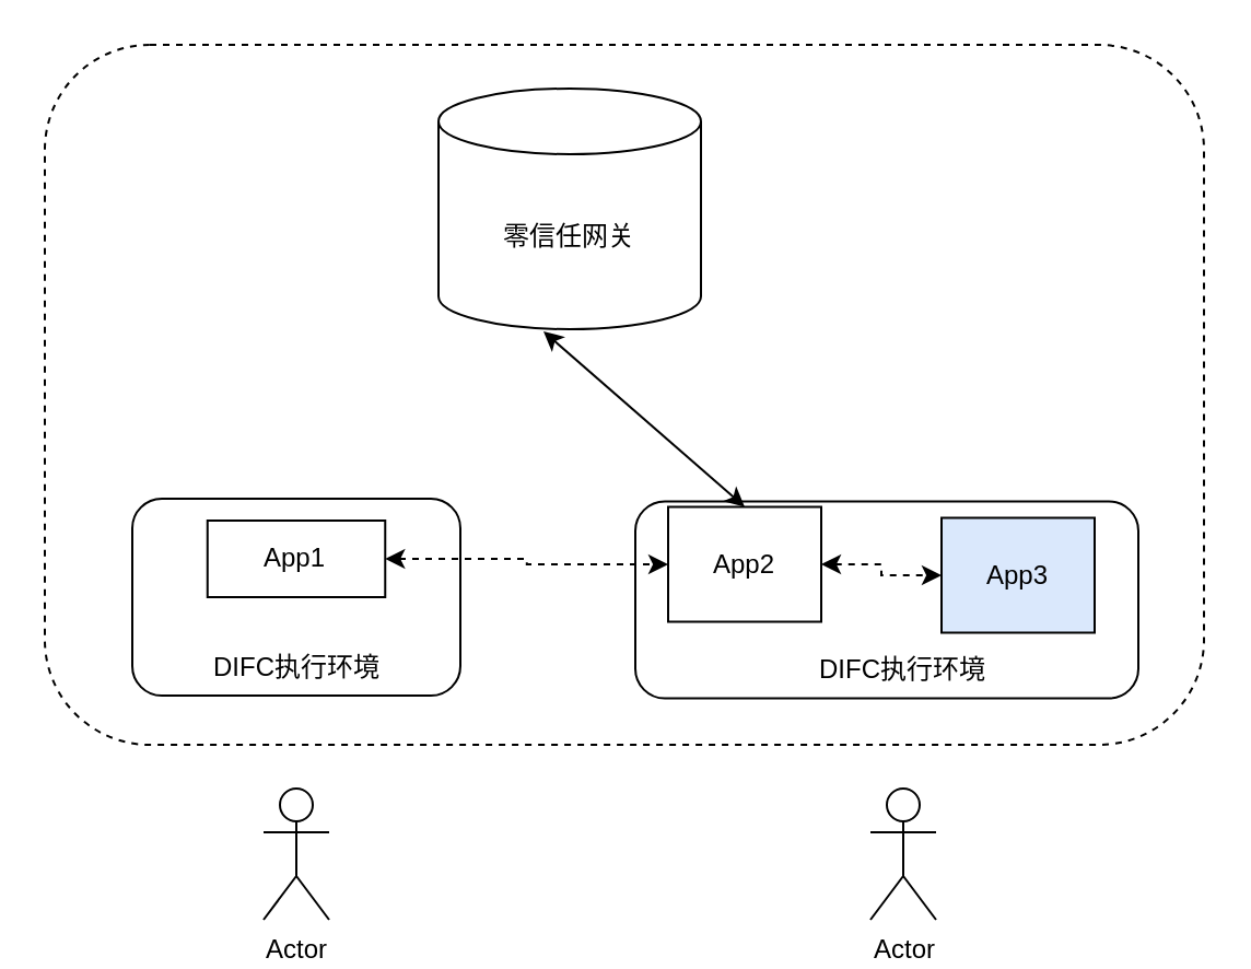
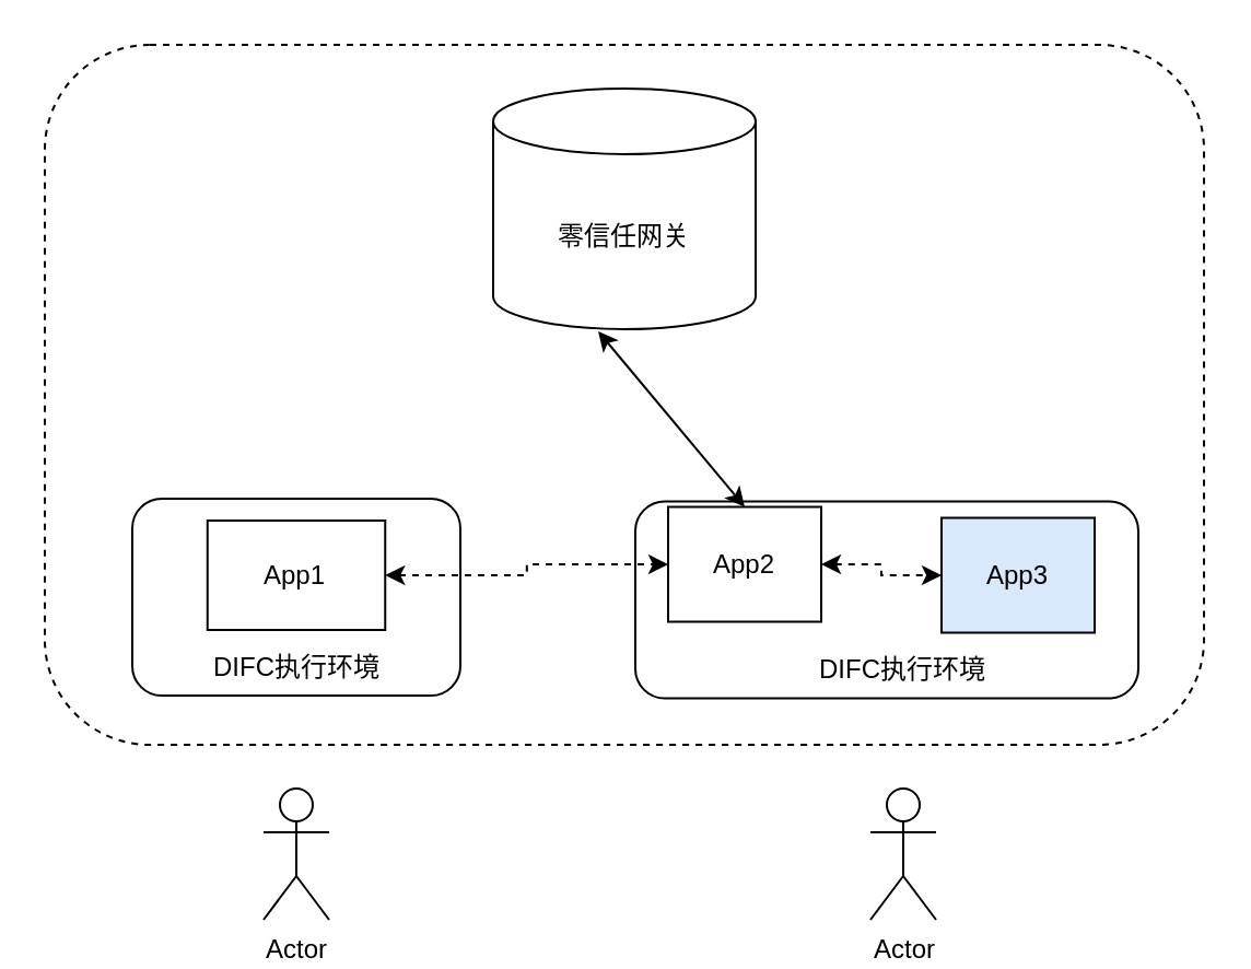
  <mxCell id="0" />
  <mxCell id="1" parent="0" />
  <mxCell id="2" value="" style="rounded=1;whiteSpace=wrap;html=1;dashed=1;" vertex="1" parent="1"><mxGeometry x="20" y="20" width="530" height="320" as="geometry" /></mxCell>
  <mxCell id="3" value="" style="rounded=1;whiteSpace=wrap;html=1;" vertex="1" parent="1"><mxGeometry x="290" y="228.75" width="230" height="90" as="geometry" /></mxCell>
  <mxCell id="4" value="" style="rounded=1;whiteSpace=wrap;html=1;" vertex="1" parent="1"><mxGeometry x="60" y="227.5" width="150" height="90" as="geometry" /></mxCell>
  <mxCell id="5" style="edgeStyle=orthogonalEdgeStyle;rounded=0;orthogonalLoop=1;jettySize=auto;html=1;exitX=1;exitY=0.5;exitDx=0;exitDy=0;entryX=0;entryY=0.5;entryDx=0;entryDy=0;startArrow=classic;startFill=1;dashed=1;" edge="1" parent="1" source="6" target="10"><mxGeometry relative="1" as="geometry" /></mxCell>
- <mxCell id="6" value="App1" style="rounded=0;whiteSpace=wrap;html=1;" vertex="1" parent="1"><mxGeometry x="94.38" y="237.5" width="81.25" height="35" as="geometry" /></mxCell>
+ <mxCell id="6" value="App1" style="rounded=0;whiteSpace=wrap;html=1;" vertex="1" parent="1"><mxGeometry x="94.38" y="237.5" width="81.25" height="50" as="geometry" /></mxCell>
  <mxCell id="7" value="DIFC执行环境" style="text;html=1;strokeColor=none;fillColor=none;align=center;verticalAlign=middle;whiteSpace=wrap;rounded=0;" vertex="1" parent="1"><mxGeometry x="92.5" y="290" width="85" height="30" as="geometry" /></mxCell>
  <mxCell id="8" style="edgeStyle=orthogonalEdgeStyle;rounded=0;orthogonalLoop=1;jettySize=auto;html=1;exitX=1;exitY=0.5;exitDx=0;exitDy=0;entryX=0;entryY=0.5;entryDx=0;entryDy=0;startArrow=classic;startFill=1;dashed=1;" edge="1" parent="1" source="10" target="12"><mxGeometry relative="1" as="geometry" /></mxCell>
  <mxCell id="9" style="rounded=0;orthogonalLoop=1;jettySize=auto;html=1;exitX=0.5;exitY=0;exitDx=0;exitDy=0;entryX=0.4;entryY=1.009;entryDx=0;entryDy=0;entryPerimeter=0;startArrow=classic;startFill=1;" edge="1" parent="1" source="10" target="13"><mxGeometry relative="1" as="geometry" /></mxCell>
  <mxCell id="10" value="App2" style="rounded=0;whiteSpace=wrap;html=1;" vertex="1" parent="1"><mxGeometry x="305" y="231.25" width="70" height="52.5" as="geometry" /></mxCell>
  <mxCell id="11" value="DIFC执行环境" style="text;html=1;strokeColor=none;fillColor=none;align=center;verticalAlign=middle;whiteSpace=wrap;rounded=0;" vertex="1" parent="1"><mxGeometry x="370" y="291.25" width="85" height="30" as="geometry" /></mxCell>
  <mxCell id="12" value="App3" style="rounded=0;whiteSpace=wrap;html=1;fillColor=#dae8fc;" vertex="1" parent="1"><mxGeometry x="430" y="236.25" width="70" height="52.5" as="geometry" /></mxCell>
- <mxCell id="13" value="零信任网关" style="shape=cylinder3;whiteSpace=wrap;html=1;boundedLbl=1;backgroundOutline=1;size=15;" vertex="1" parent="1"><mxGeometry x="200" y="40" width="120" height="110" as="geometry" /></mxCell>
+ <mxCell id="13" value="零信任网关" style="shape=cylinder3;whiteSpace=wrap;html=1;boundedLbl=1;backgroundOutline=1;size=15;" vertex="1" parent="1"><mxGeometry x="225" y="40" width="120" height="110" as="geometry" /></mxCell>
  <mxCell id="14" value="Actor" style="shape=umlActor;verticalLabelPosition=bottom;verticalAlign=top;html=1;outlineConnect=0;" vertex="1" parent="1"><mxGeometry x="120" y="360" width="30" height="60" as="geometry" /></mxCell>
  <mxCell id="15" value="Actor" style="shape=umlActor;verticalLabelPosition=bottom;verticalAlign=top;html=1;outlineConnect=0;" vertex="1" parent="1"><mxGeometry x="397.5" y="360" width="30" height="60" as="geometry" /></mxCell>
